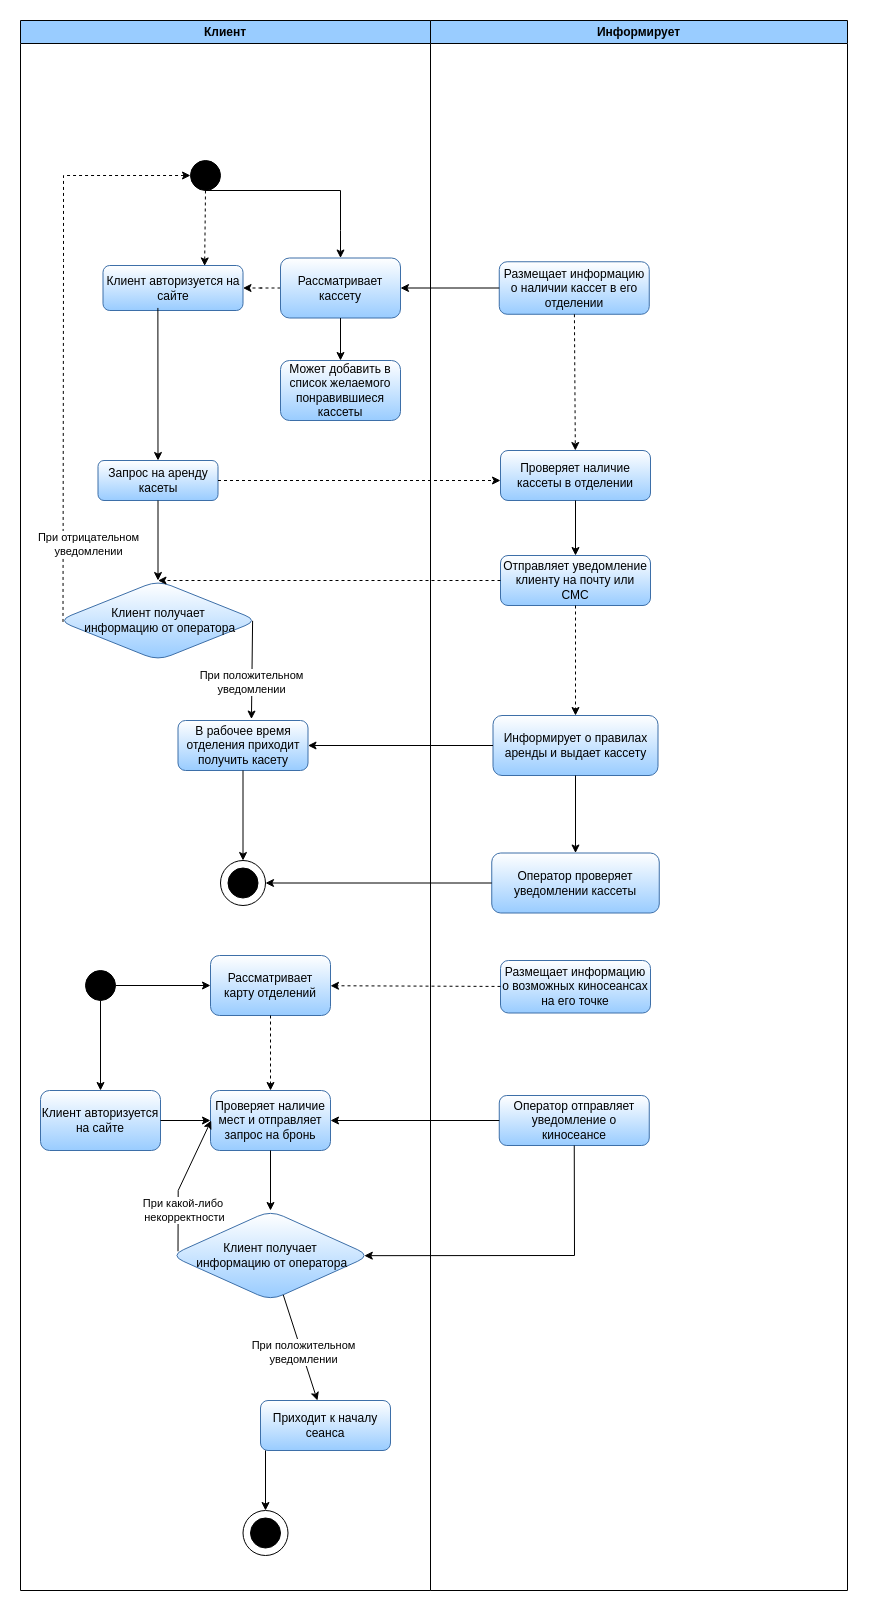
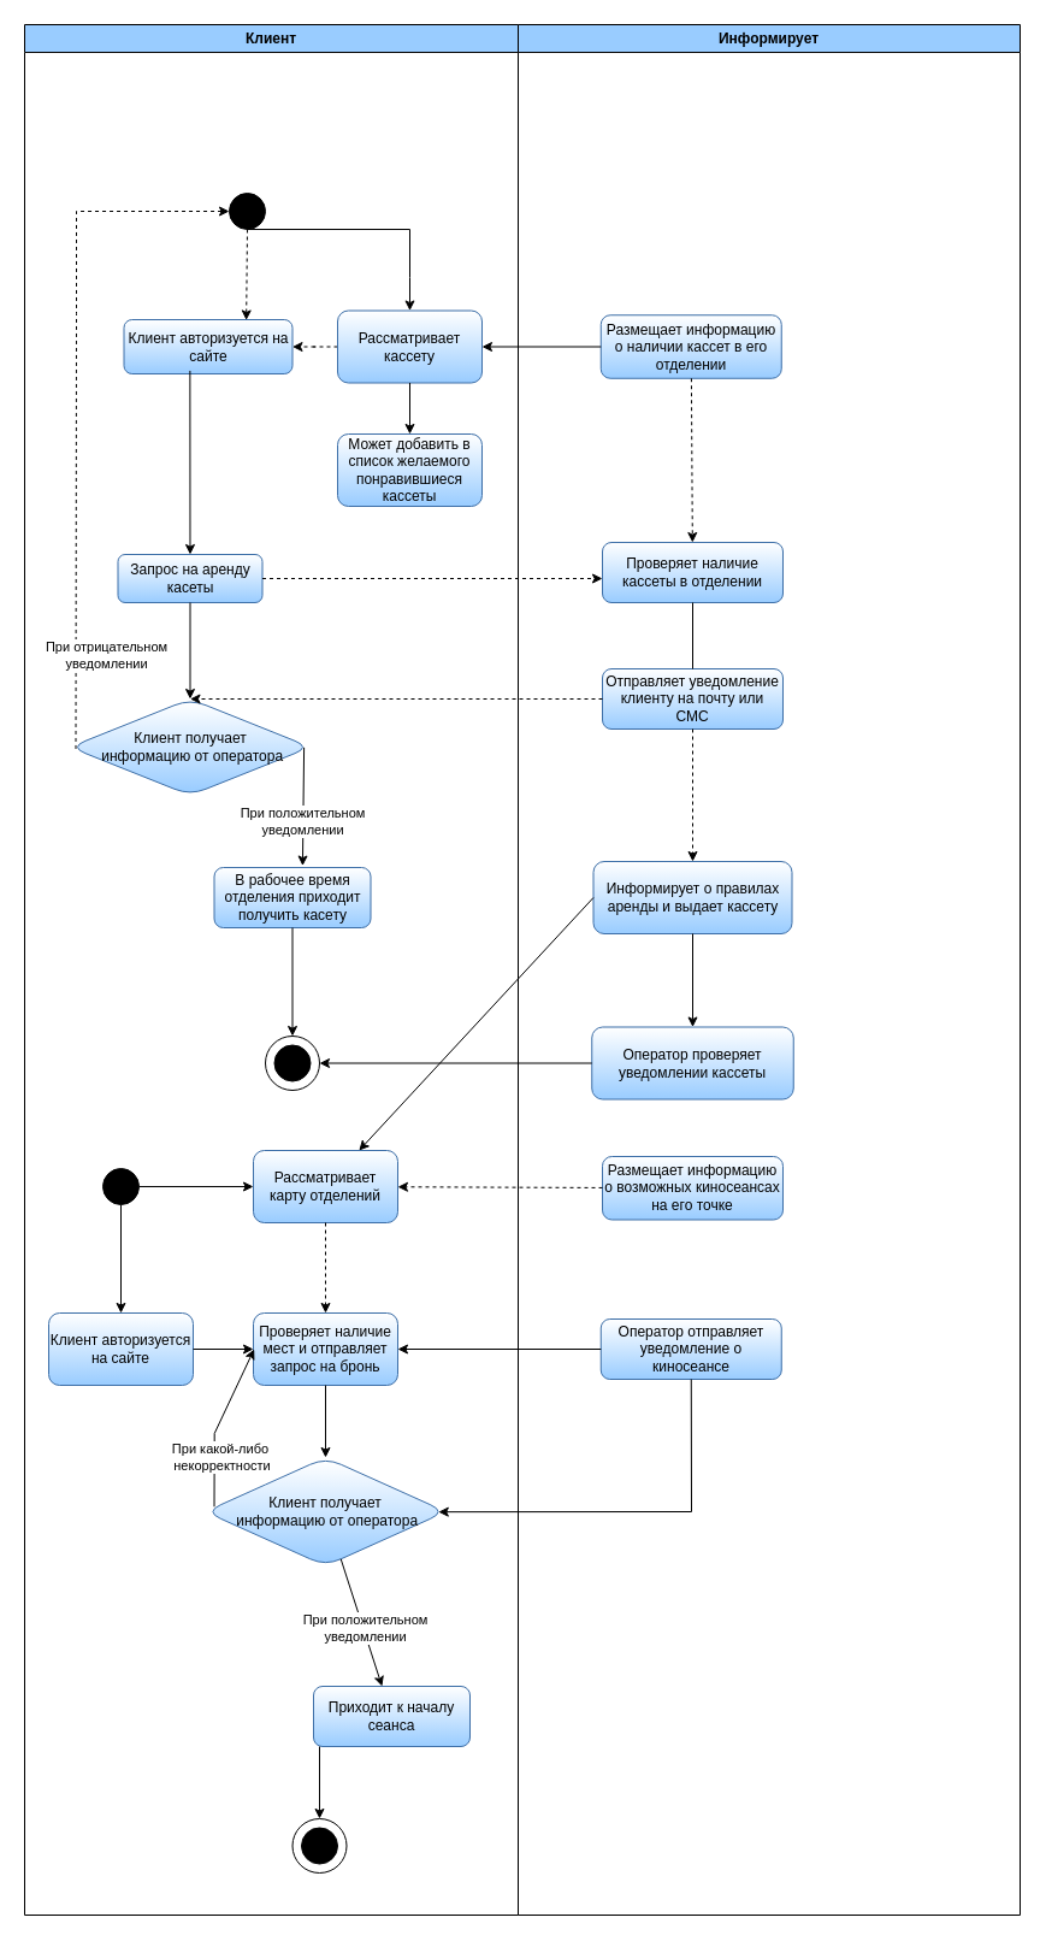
  <mxCell id="0" />
  <mxCell id="1" parent="0" />
  <mxCell id="2" value="Клиент" style="swimlane;whiteSpace=wrap;html=1;swimlaneFillColor=default;fillColor=#99CCFF;" parent="1" vertex="1"><mxGeometry width="410" height="1570" as="geometry" x="20" y="20"><mxRectangle width="80" height="30" as="alternateBounds" /></mxGeometry></mxCell>
  <mxCell id="3" value="" style="ellipse;whiteSpace=wrap;html=1;aspect=fixed;fillColor=#000000;" parent="2" vertex="1"><mxGeometry x="170" y="140" width="30" height="30" as="geometry" /></mxCell>
  <mxCell id="4" value="Клиент получает&lt;div&gt;&amp;nbsp;информацию от оператора&lt;/div&gt;" style="rhombus;whiteSpace=wrap;html=1;rounded=1;arcSize=28;strokeColor=#3D6FA8;align=center;verticalAlign=middle;fontFamily=Helvetica;fontSize=12;fontColor=default;fillColor=default;gradientColor=#99CCFF;" parent="2" vertex="1"><mxGeometry x="37.5" y="560" width="200" height="80" as="geometry" /></mxCell>
  <mxCell id="5" value="" style="endArrow=classic;html=1;rounded=0;exitX=0.025;exitY=0.518;exitDx=0;exitDy=0;entryX=0;entryY=0.5;entryDx=0;entryDy=0;dashed=1;exitPerimeter=0;" parent="2" source="4" target="3" edge="1"><mxGeometry width="50" height="50" relative="1" as="geometry"><mxPoint x="73" y="643" as="sourcePoint" /><mxPoint x="27.5" y="370" as="targetPoint" /><Array as="points"><mxPoint x="43" y="240" /><mxPoint x="43" y="155" /><mxPoint x="56" y="155" /></Array></mxGeometry></mxCell>
  <mxCell id="6" value="При отрицательном&lt;div&gt;уведомлении&lt;/div&gt;" style="edgeLabel;html=1;align=center;verticalAlign=middle;resizable=0;points=[];" parent="5" vertex="1" connectable="0"><mxGeometry x="0.24" y="-3" relative="1" as="geometry"><mxPoint x="22" y="278" as="offset" /></mxGeometry></mxCell>
  <mxCell id="7" value="В рабочее время отделения приходит получить касету" style="rounded=1;whiteSpace=wrap;html=1;strokeColor=#3D6FA8;align=center;verticalAlign=middle;fontFamily=Helvetica;fontSize=12;fontColor=default;fillColor=default;gradientColor=#99CCFF;" parent="2" vertex="1"><mxGeometry x="157.5" y="700" width="130" height="50" as="geometry" /></mxCell>
  <mxCell id="8" value="Запрос на аренду касеты" style="rounded=1;whiteSpace=wrap;html=1;strokeColor=#3D6FA8;align=center;verticalAlign=middle;fontFamily=Helvetica;fontSize=12;fontColor=default;fillColor=default;gradientColor=#99CCFF;" parent="2" vertex="1"><mxGeometry x="77.5" y="440" width="120" height="40" as="geometry" /></mxCell>
  <mxCell id="9" value="" style="endArrow=classic;html=1;rounded=0;exitX=0.5;exitY=1;exitDx=0;exitDy=0;entryX=0.5;entryY=0;entryDx=0;entryDy=0;" parent="2" source="7" target="16" edge="1"><mxGeometry width="50" height="50" relative="1" as="geometry"><mxPoint x="137.5" y="730" as="sourcePoint" /><mxPoint x="437.5" y="660" as="targetPoint" /></mxGeometry></mxCell>
  <mxCell id="10" value="Клиент авторизуется на сайте" style="rounded=1;whiteSpace=wrap;html=1;gradientColor=#99CCFF;strokeColor=#3D6FA8;" parent="2" vertex="1"><mxGeometry x="82.5" y="245" width="140" height="45" as="geometry" /></mxCell>
  <mxCell id="11" value="" style="edgeStyle=orthogonalEdgeStyle;rounded=0;orthogonalLoop=1;jettySize=auto;html=1;dashed=1;" parent="2" source="12" target="10" edge="1"><mxGeometry relative="1" as="geometry" /></mxCell>
  <mxCell id="12" value="Рассматривает кассету" style="rounded=1;whiteSpace=wrap;html=1;strokeColor=#3D6FA8;align=center;verticalAlign=middle;fontFamily=Helvetica;fontSize=12;fontColor=default;fillColor=default;gradientColor=#99CCFF;" parent="2" vertex="1"><mxGeometry x="260" y="237.5" width="120" height="60" as="geometry" /></mxCell>
  <mxCell id="13" value="" style="endArrow=classic;html=1;rounded=0;exitX=0.392;exitY=0.943;exitDx=0;exitDy=0;entryX=0.5;entryY=0;entryDx=0;entryDy=0;exitPerimeter=0;" parent="2" source="10" target="8" edge="1"><mxGeometry width="50" height="50" relative="1" as="geometry"><mxPoint x="367.5" y="640" as="sourcePoint" /><mxPoint x="417.5" y="590" as="targetPoint" /></mxGeometry></mxCell>
  <mxCell id="14" value="" style="group" parent="2" vertex="1" connectable="0"><mxGeometry x="200" y="840" width="45" height="45" as="geometry" /></mxCell>
  <mxCell id="15" value="" style="ellipse;whiteSpace=wrap;html=1;aspect=fixed;fillColor=#000000;" parent="14" vertex="1"><mxGeometry x="7.5" y="7.5" width="30" height="30" as="geometry" /></mxCell>
  <mxCell id="16" value="" style="ellipse;whiteSpace=wrap;html=1;fillColor=none;" parent="14" vertex="1"><mxGeometry width="45" height="45" as="geometry" /></mxCell>
  <mxCell id="17" value="" style="endArrow=classic;html=1;rounded=0;dashed=1;entryX=0.726;entryY=0.01;entryDx=0;entryDy=0;entryPerimeter=0;" parent="2" source="3" target="10" edge="1"><mxGeometry width="50" height="50" relative="1" as="geometry"><mxPoint x="102.5" y="410" as="sourcePoint" /><mxPoint x="137.5" y="235" as="targetPoint" /></mxGeometry></mxCell>
  <mxCell id="18" value="" style="endArrow=classic;html=1;rounded=0;exitX=0.5;exitY=1;exitDx=0;exitDy=0;entryX=0.5;entryY=0;entryDx=0;entryDy=0;" parent="2" source="3" target="12" edge="1"><mxGeometry width="50" height="50" relative="1" as="geometry"><mxPoint x="367.5" y="640" as="sourcePoint" /><mxPoint x="417.5" y="590" as="targetPoint" /><Array as="points"><mxPoint x="320" y="170" /><mxPoint x="320" y="210" /></Array></mxGeometry></mxCell>
  <mxCell id="19" value="" style="endArrow=classic;html=1;rounded=0;exitX=0.5;exitY=1;exitDx=0;exitDy=0;entryX=0.5;entryY=0;entryDx=0;entryDy=0;" parent="2" source="8" target="4" edge="1"><mxGeometry width="50" height="50" relative="1" as="geometry"><mxPoint x="122.5" y="480" as="sourcePoint" /><mxPoint x="137.5" y="540" as="targetPoint" /></mxGeometry></mxCell>
  <mxCell id="20" value="" style="endArrow=classic;html=1;rounded=0;entryX=0.565;entryY=-0.029;entryDx=0;entryDy=0;exitX=0.973;exitY=0.504;exitDx=0;exitDy=0;exitPerimeter=0;entryPerimeter=0;" parent="2" source="4" target="7" edge="1"><mxGeometry width="50" height="50" relative="1" as="geometry"><mxPoint x="137.5" y="590" as="sourcePoint" /><mxPoint x="137.5" y="680" as="targetPoint" /></mxGeometry></mxCell>
  <mxCell id="21" value="При положительном&lt;div&gt;уведомлении&lt;/div&gt;" style="edgeLabel;html=1;align=center;verticalAlign=middle;resizable=0;points=[];" parent="20" vertex="1" connectable="0"><mxGeometry x="0.24" y="-3" relative="1" as="geometry"><mxPoint x="2" as="offset" /></mxGeometry></mxCell>
  <mxCell id="22" value="" style="ellipse;whiteSpace=wrap;html=1;aspect=fixed;fillColor=#000000;" parent="2" vertex="1"><mxGeometry x="65" y="950" width="30" height="30" as="geometry" /></mxCell>
  <mxCell id="23" value="Может добавить в список желаемого понравившиеся кассеты" style="rounded=1;whiteSpace=wrap;html=1;strokeColor=#3D6FA8;align=center;verticalAlign=middle;fontFamily=Helvetica;fontSize=12;fontColor=default;fillColor=default;gradientColor=#99CCFF;" parent="2" vertex="1"><mxGeometry x="260" y="340" width="120" height="60" as="geometry" /></mxCell>
  <mxCell id="24" value="" style="endArrow=classic;html=1;rounded=0;exitX=0.5;exitY=1;exitDx=0;exitDy=0;entryX=0.5;entryY=0;entryDx=0;entryDy=0;" parent="2" source="12" target="23" edge="1"><mxGeometry width="50" height="50" relative="1" as="geometry"><mxPoint x="300" y="640" as="sourcePoint" /><mxPoint x="350" y="590" as="targetPoint" /></mxGeometry></mxCell>
  <mxCell id="25" value="Рассматривает карту отделений" style="rounded=1;whiteSpace=wrap;html=1;strokeColor=#3D6FA8;align=center;verticalAlign=middle;fontFamily=Helvetica;fontSize=12;fontColor=default;fillColor=default;gradientColor=#99CCFF;" parent="2" vertex="1"><mxGeometry x="190" y="935" width="120" height="60" as="geometry" /></mxCell>
  <mxCell id="26" value="" style="endArrow=classic;html=1;rounded=0;exitX=1;exitY=0.5;exitDx=0;exitDy=0;" parent="2" source="22" target="25" edge="1"><mxGeometry width="50" height="50" relative="1" as="geometry"><mxPoint x="300" y="1130" as="sourcePoint" /><mxPoint x="350" y="1080" as="targetPoint" /></mxGeometry></mxCell>
  <mxCell id="27" value="Клиент авторизуется на сайте" style="rounded=1;whiteSpace=wrap;html=1;strokeColor=#3D6FA8;align=center;verticalAlign=middle;fontFamily=Helvetica;fontSize=12;fontColor=default;fillColor=default;gradientColor=#99CCFF;" parent="2" vertex="1"><mxGeometry x="20" y="1070" width="120" height="60" as="geometry" /></mxCell>
  <mxCell id="28" value="" style="endArrow=classic;html=1;rounded=0;exitX=0.5;exitY=1;exitDx=0;exitDy=0;entryX=0.5;entryY=0;entryDx=0;entryDy=0;" parent="2" source="22" target="27" edge="1"><mxGeometry width="50" height="50" relative="1" as="geometry"><mxPoint x="300" y="1130" as="sourcePoint" /><mxPoint x="350" y="1080" as="targetPoint" /></mxGeometry></mxCell>
  <mxCell id="29" value="Проверяет наличие мест и отправляет запрос на бронь" style="rounded=1;whiteSpace=wrap;html=1;strokeColor=#3D6FA8;align=center;verticalAlign=middle;fontFamily=Helvetica;fontSize=12;fontColor=default;fillColor=default;gradientColor=#99CCFF;" parent="2" vertex="1"><mxGeometry x="190" y="1070" width="120" height="60" as="geometry" /></mxCell>
  <mxCell id="30" value="" style="endArrow=classic;html=1;rounded=0;" parent="2" source="27" target="29" edge="1"><mxGeometry width="50" height="50" relative="1" as="geometry"><mxPoint x="300" y="1230" as="sourcePoint" /><mxPoint x="350" y="1180" as="targetPoint" /></mxGeometry></mxCell>
  <mxCell id="31" value="" style="endArrow=classic;html=1;rounded=0;exitX=0.5;exitY=1;exitDx=0;exitDy=0;dashed=1;" parent="2" source="25" target="29" edge="1"><mxGeometry width="50" height="50" relative="1" as="geometry"><mxPoint x="300" y="1230" as="sourcePoint" /><mxPoint x="350" y="1180" as="targetPoint" /></mxGeometry></mxCell>
  <mxCell id="32" value="Клиент получает&lt;div&gt;&amp;nbsp;информацию от оператора&lt;/div&gt;" style="rhombus;whiteSpace=wrap;html=1;rounded=1;arcSize=28;strokeColor=#3D6FA8;align=center;verticalAlign=middle;fontFamily=Helvetica;fontSize=12;fontColor=default;fillColor=default;gradientColor=#99CCFF;" parent="2" vertex="1"><mxGeometry x="150" y="1190" width="200" height="90" as="geometry" /></mxCell>
  <mxCell id="33" value="Приходит к началу сеанса" style="rounded=1;whiteSpace=wrap;html=1;strokeColor=#3D6FA8;align=center;verticalAlign=middle;fontFamily=Helvetica;fontSize=12;fontColor=default;fillColor=default;gradientColor=#99CCFF;" parent="2" vertex="1"><mxGeometry x="240" y="1380" width="130" height="50" as="geometry" /></mxCell>
  <mxCell id="34" value="" style="endArrow=classic;html=1;rounded=0;exitX=0.5;exitY=1;exitDx=0;exitDy=0;" parent="2" source="29" target="32" edge="1"><mxGeometry width="50" height="50" relative="1" as="geometry"><mxPoint x="290" y="1360" as="sourcePoint" /><mxPoint x="340" y="1310" as="targetPoint" /></mxGeometry></mxCell>
  <mxCell id="35" value="" style="endArrow=classic;html=1;rounded=0;" parent="2" source="32" target="33" edge="1"><mxGeometry width="50" height="50" relative="1" as="geometry"><mxPoint x="240" y="1290" as="sourcePoint" /><mxPoint x="249" y="1366" as="targetPoint" /></mxGeometry></mxCell>
  <mxCell id="36" value="При положительном&lt;div&gt;уведомлении&lt;/div&gt;" style="edgeLabel;html=1;align=center;verticalAlign=middle;resizable=0;points=[];" parent="35" vertex="1" connectable="0"><mxGeometry x="0.24" y="-3" relative="1" as="geometry"><mxPoint x="1" y="-9" as="offset" /></mxGeometry></mxCell>
  <mxCell id="37" value="" style="endArrow=classic;html=1;rounded=0;entryX=0;entryY=0.5;entryDx=0;entryDy=0;exitX=0.034;exitY=0.51;exitDx=0;exitDy=0;exitPerimeter=0;" parent="2" edge="1"><mxGeometry width="50" height="50" relative="1" as="geometry"><mxPoint x="157.5" y="1230.8" as="sourcePoint" /><mxPoint x="190.7" y="1100.0" as="targetPoint" /><Array as="points"><mxPoint x="157.7" y="1170" /></Array></mxGeometry></mxCell>
  <mxCell id="38" value="При какой-либо&amp;nbsp;&lt;div&gt;некорректности&lt;/div&gt;" style="edgeLabel;html=1;align=center;verticalAlign=middle;resizable=0;points=[];" parent="37" vertex="1" connectable="0"><mxGeometry x="0.24" y="-3" relative="1" as="geometry"><mxPoint x="-8" y="41" as="offset" /></mxGeometry></mxCell>
  <mxCell id="39" value="" style="endArrow=classic;html=1;rounded=0;entryX=0.5;entryY=0;entryDx=0;entryDy=0;" parent="2" target="42" edge="1"><mxGeometry width="50" height="50" relative="1" as="geometry"><mxPoint x="245" y="1430" as="sourcePoint" /><mxPoint x="460" y="1310" as="targetPoint" /></mxGeometry></mxCell>
  <mxCell id="40" value="" style="group" parent="2" vertex="1" connectable="0"><mxGeometry x="222.5" y="1490" width="45" height="45" as="geometry" /></mxCell>
  <mxCell id="41" value="" style="ellipse;whiteSpace=wrap;html=1;aspect=fixed;fillColor=#000000;" parent="40" vertex="1"><mxGeometry x="7.5" y="7.5" width="30" height="30" as="geometry" /></mxCell>
  <mxCell id="42" value="" style="ellipse;whiteSpace=wrap;html=1;fillColor=none;" parent="40" vertex="1"><mxGeometry width="45" height="45" as="geometry" /></mxCell>
  <mxCell id="43" value="Информирует" style="swimlane;whiteSpace=wrap;html=1;swimlaneFillColor=default;fillColor=#99CCFF;" parent="1" vertex="1"><mxGeometry x="430" width="417" height="1570" as="geometry" y="20"><mxRectangle x="410" width="90" height="30" as="alternateBounds" /></mxGeometry></mxCell>
  <mxCell id="44" value="Проверяет наличие кассеты в отделении" style="rounded=1;whiteSpace=wrap;html=1;strokeColor=#3D6FA8;align=center;verticalAlign=middle;fontFamily=Helvetica;fontSize=12;fontColor=default;fillColor=default;gradientColor=#99CCFF;" parent="43" vertex="1"><mxGeometry x="70" y="430" width="150" height="50" as="geometry" /></mxCell>
  <mxCell id="45" value="Отправляет уведомление клиенту на почту или СМС" style="rounded=1;whiteSpace=wrap;html=1;strokeColor=#3D6FA8;align=center;verticalAlign=middle;fontFamily=Helvetica;fontSize=12;fontColor=default;fillColor=default;gradientColor=#99CCFF;" parent="43" vertex="1"><mxGeometry x="70" y="535" width="150" height="50" as="geometry" /></mxCell>
  <mxCell id="46" value="Размещает информацию о наличии кассет в его отделении" style="rounded=1;whiteSpace=wrap;html=1;strokeColor=#3D6FA8;align=center;verticalAlign=middle;fontFamily=Helvetica;fontSize=12;fontColor=default;fillColor=default;gradientColor=#99CCFF;" parent="43" vertex="1"><mxGeometry x="68.75" y="241.25" width="150" height="52.5" as="geometry" /></mxCell>
  <mxCell id="47" value="Информирует о правилах аренды и выдает кассету" style="rounded=1;whiteSpace=wrap;html=1;strokeColor=#3D6FA8;align=center;verticalAlign=middle;fontFamily=Helvetica;fontSize=12;fontColor=default;fillColor=default;gradientColor=#99CCFF;" parent="43" vertex="1"><mxGeometry x="62.5" y="695" width="165" height="60" as="geometry" /></mxCell>
  <mxCell id="48" value="" style="endArrow=classic;html=1;rounded=0;exitX=0.5;exitY=1;exitDx=0;exitDy=0;entryX=0.5;entryY=0;entryDx=0;entryDy=0;dashed=1;" parent="43" source="45" target="47" edge="1"><mxGeometry width="50" height="50" relative="1" as="geometry"><mxPoint y="620" as="sourcePoint" /><mxPoint x="50" y="570" as="targetPoint" /></mxGeometry></mxCell>
- <mxCell id="49" value="" style="edgeStyle=orthogonalEdgeStyle;rounded=0;orthogonalLoop=1;jettySize=auto;html=1;" parent="43" source="44" target="45" edge="1"><mxGeometry relative="1" as="geometry" /></mxCell>
+ <mxCell id="49" value="" style="edgeStyle=orthogonalEdgeStyle;rounded=0;orthogonalLoop=1;jettySize=auto;html=1;endArrow=none;" parent="43" source="44" target="45" edge="1"><mxGeometry relative="1" as="geometry" /></mxCell>
  <mxCell id="50" value="" style="endArrow=classic;html=1;rounded=0;dashed=1;" parent="43" source="46" target="44" edge="1"><mxGeometry width="50" height="50" relative="1" as="geometry"><mxPoint y="620" as="sourcePoint" /><mxPoint x="50" y="570" as="targetPoint" /></mxGeometry></mxCell>
  <mxCell id="51" value="Оператор проверяет уведомлении кассеты" style="rounded=1;whiteSpace=wrap;html=1;strokeColor=#3D6FA8;align=center;verticalAlign=middle;fontFamily=Helvetica;fontSize=12;fontColor=default;fillColor=default;gradientColor=#99CCFF;" parent="43" vertex="1"><mxGeometry x="61.25" y="832.5" width="167.5" height="60" as="geometry" /></mxCell>
  <mxCell id="52" value="" style="endArrow=classic;html=1;rounded=0;exitX=0.5;exitY=1;exitDx=0;exitDy=0;" parent="43" source="47" target="51" edge="1"><mxGeometry width="50" height="50" relative="1" as="geometry"><mxPoint x="183" y="780" as="sourcePoint" /><mxPoint x="30" y="780" as="targetPoint" /></mxGeometry></mxCell>
  <mxCell id="53" value="Оператор отправляет уведомление о киносеансе" style="rounded=1;whiteSpace=wrap;html=1;strokeColor=#3D6FA8;align=center;verticalAlign=middle;fontFamily=Helvetica;fontSize=12;fontColor=default;fillColor=default;gradientColor=#99CCFF;" parent="43" vertex="1"><mxGeometry x="68.75" y="1075" width="150" height="50" as="geometry" /></mxCell>
  <mxCell id="54" value="Размещает информацию о возможных киносеансах на его точке" style="rounded=1;whiteSpace=wrap;html=1;strokeColor=#3D6FA8;align=center;verticalAlign=middle;fontFamily=Helvetica;fontSize=12;fontColor=default;fillColor=default;gradientColor=#99CCFF;" parent="43" vertex="1"><mxGeometry x="70" y="940" width="150" height="52.5" as="geometry" /></mxCell>
  <mxCell id="55" value="" style="endArrow=classic;html=1;rounded=0;dashed=1;exitX=0;exitY=0.5;exitDx=0;exitDy=0;entryX=0.5;entryY=0;entryDx=0;entryDy=0;" parent="1" source="45" target="4" edge="1"><mxGeometry width="50" height="50" relative="1" as="geometry"><mxPoint x="470" y="550" as="sourcePoint" /><mxPoint x="160" y="580" as="targetPoint" /><Array as="points"><mxPoint x="460" y="580" /></Array></mxGeometry></mxCell>
- <mxCell id="56" value="" style="endArrow=classic;html=1;rounded=0;exitX=0;exitY=0.5;exitDx=0;exitDy=0;entryX=1;entryY=0.5;entryDx=0;entryDy=0;" parent="1" source="47" target="7" edge="1"><mxGeometry width="50" height="50" relative="1" as="geometry"><mxPoint x="430" y="640" as="sourcePoint" /><mxPoint x="480" y="590" as="targetPoint" /></mxGeometry></mxCell>
+ <mxCell id="56" value="" style="endArrow=classic;html=1;rounded=0;exitX=0;exitY=0.5;exitDx=0;exitDy=0;" parent="1" source="47" target="25" edge="1"><mxGeometry width="50" height="50" relative="1" as="geometry"><mxPoint x="430" y="640" as="sourcePoint" /><mxPoint x="480" y="590" as="targetPoint" /></mxGeometry></mxCell>
  <mxCell id="57" value="" style="endArrow=classic;html=1;rounded=0;exitX=1;exitY=0.5;exitDx=0;exitDy=0;dashed=1;" parent="1" source="8" edge="1"><mxGeometry width="50" height="50" relative="1" as="geometry"><mxPoint x="280" y="430" as="sourcePoint" /><mxPoint x="500" y="480" as="targetPoint" /></mxGeometry></mxCell>
  <mxCell id="58" value="" style="endArrow=classic;html=1;rounded=0;exitX=0;exitY=0.5;exitDx=0;exitDy=0;entryX=1;entryY=0.5;entryDx=0;entryDy=0;" parent="1" source="46" target="12" edge="1"><mxGeometry width="50" height="50" relative="1" as="geometry"><mxPoint x="430" y="640" as="sourcePoint" /><mxPoint x="480" y="590" as="targetPoint" /></mxGeometry></mxCell>
  <mxCell id="59" value="" style="endArrow=classic;html=1;rounded=0;exitX=0;exitY=0.5;exitDx=0;exitDy=0;" parent="1" source="51" target="16" edge="1"><mxGeometry width="50" height="50" relative="1" as="geometry"><mxPoint x="380" y="920" as="sourcePoint" /><mxPoint x="381" y="998" as="targetPoint" /></mxGeometry></mxCell>
  <mxCell id="60" value="" style="endArrow=classic;html=1;rounded=0;dashed=1;" parent="1" source="54" target="25" edge="1"><mxGeometry width="50" height="50" relative="1" as="geometry"><mxPoint x="280" y="1025" as="sourcePoint" /><mxPoint x="280" y="1100" as="targetPoint" /></mxGeometry></mxCell>
  <mxCell id="61" value="" style="endArrow=classic;html=1;rounded=0;exitX=0;exitY=0.5;exitDx=0;exitDy=0;entryX=1;entryY=0.5;entryDx=0;entryDy=0;" parent="1" source="53" target="29" edge="1"><mxGeometry width="50" height="50" relative="1" as="geometry"><mxPoint x="310" y="1380" as="sourcePoint" /><mxPoint x="360" y="1330" as="targetPoint" /></mxGeometry></mxCell>
  <mxCell id="62" value="" style="endArrow=classic;html=1;rounded=0;exitX=0.5;exitY=1;exitDx=0;exitDy=0;entryX=0.969;entryY=0.502;entryDx=0;entryDy=0;entryPerimeter=0;" parent="1" source="53" target="32" edge="1"><mxGeometry width="50" height="50" relative="1" as="geometry"><mxPoint x="310" y="1380" as="sourcePoint" /><mxPoint x="360" y="1330" as="targetPoint" /><Array as="points"><mxPoint x="574" y="1255" /></Array></mxGeometry></mxCell>
